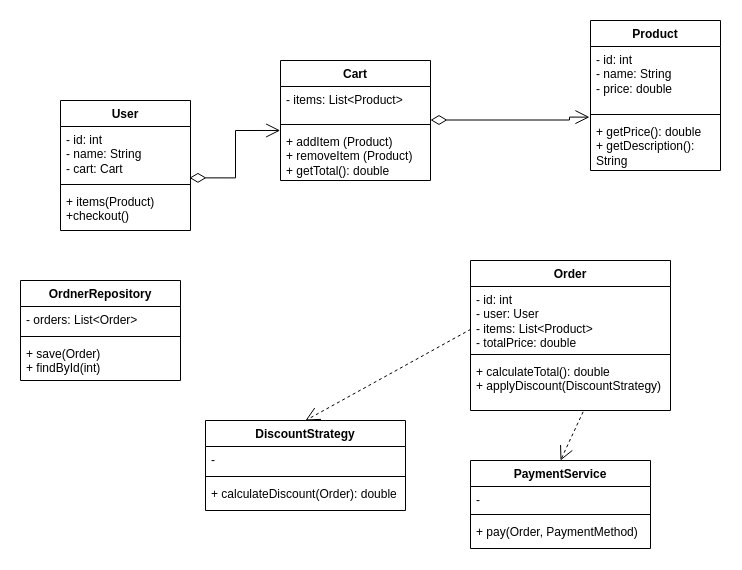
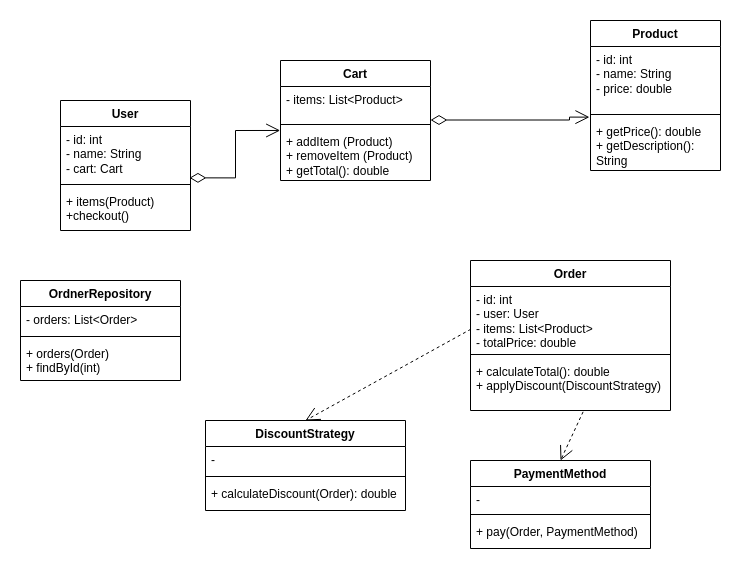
  <mxCell id="0" />
  <mxCell id="1" parent="0" />
  <mxCell id="2" value="Product" style="swimlane;fontStyle=1;align=center;verticalAlign=top;childLayout=stackLayout;horizontal=1;startSize=26;horizontalStack=0;resizeParent=1;resizeParentMax=0;resizeLast=0;collapsible=1;marginBottom=0;whiteSpace=wrap;html=1;" parent="1" vertex="1"><mxGeometry x="590" y="20" width="130" height="150" as="geometry" /></mxCell>
  <mxCell id="3" value="- id: int&lt;div&gt;- name: String&lt;/div&gt;&lt;div&gt;- price: double&lt;/div&gt;" style="text;strokeColor=none;fillColor=none;align=left;verticalAlign=top;spacingLeft=4;spacingRight=4;overflow=hidden;rotatable=0;points=[[0,0.5],[1,0.5]];portConstraint=eastwest;whiteSpace=wrap;html=1;" parent="2" vertex="1"><mxGeometry y="26" width="130" height="64" as="geometry" /></mxCell>
  <mxCell id="4" value="" style="line;strokeWidth=1;fillColor=none;align=left;verticalAlign=middle;spacingTop=-1;spacingLeft=3;spacingRight=3;rotatable=0;labelPosition=right;points=[];portConstraint=eastwest;strokeColor=inherit;" parent="2" vertex="1"><mxGeometry y="90" width="130" height="8" as="geometry" /></mxCell>
  <mxCell id="5" value="&lt;div&gt;&lt;span style=&quot;background-color: transparent; color: light-dark(rgb(0, 0, 0), rgb(255, 255, 255));&quot;&gt;+ getPrice(): double&lt;/span&gt;&lt;/div&gt;&lt;div&gt;&lt;span style=&quot;background-color: transparent; color: light-dark(rgb(0, 0, 0), rgb(255, 255, 255));&quot;&gt;+ getDescription(): String&lt;/span&gt;&lt;/div&gt;" style="text;strokeColor=none;fillColor=none;align=left;verticalAlign=top;spacingLeft=4;spacingRight=4;overflow=hidden;rotatable=0;points=[[0,0.5],[1,0.5]];portConstraint=eastwest;whiteSpace=wrap;html=1;" parent="2" vertex="1"><mxGeometry y="98" width="130" height="52" as="geometry" /></mxCell>
  <mxCell id="6" value="Cart" style="swimlane;fontStyle=1;align=center;verticalAlign=top;childLayout=stackLayout;horizontal=1;startSize=26;horizontalStack=0;resizeParent=1;resizeParentMax=0;resizeLast=0;collapsible=1;marginBottom=0;whiteSpace=wrap;html=1;" parent="1" vertex="1"><mxGeometry x="280" y="60" width="150" height="120" as="geometry" /></mxCell>
  <mxCell id="7" value="- items: List&amp;lt;Product&amp;gt;" style="text;strokeColor=none;fillColor=none;align=left;verticalAlign=top;spacingLeft=4;spacingRight=4;overflow=hidden;rotatable=0;points=[[0,0.5],[1,0.5]];portConstraint=eastwest;whiteSpace=wrap;html=1;" parent="6" vertex="1"><mxGeometry y="26" width="150" height="34" as="geometry" /></mxCell>
  <mxCell id="8" value="" style="line;strokeWidth=1;fillColor=none;align=left;verticalAlign=middle;spacingTop=-1;spacingLeft=3;spacingRight=3;rotatable=0;labelPosition=right;points=[];portConstraint=eastwest;strokeColor=inherit;" parent="6" vertex="1"><mxGeometry y="60" width="150" height="8" as="geometry" /></mxCell>
  <mxCell id="9" value="+ addItem (Product)&lt;div&gt;+ removeItem (Product)&lt;/div&gt;&lt;div&gt;+ getTotal(): double&lt;/div&gt;" style="text;strokeColor=none;fillColor=none;align=left;verticalAlign=top;spacingLeft=4;spacingRight=4;overflow=hidden;rotatable=0;points=[[0,0.5],[1,0.5]];portConstraint=eastwest;whiteSpace=wrap;html=1;" parent="6" vertex="1"><mxGeometry y="68" width="150" height="52" as="geometry" /></mxCell>
  <mxCell id="10" value="Order" style="swimlane;fontStyle=1;align=center;verticalAlign=top;childLayout=stackLayout;horizontal=1;startSize=26;horizontalStack=0;resizeParent=1;resizeParentMax=0;resizeLast=0;collapsible=1;marginBottom=0;whiteSpace=wrap;html=1;" parent="1" vertex="1"><mxGeometry x="470" y="260" width="200" height="150" as="geometry" /></mxCell>
  <mxCell id="11" value="&lt;div&gt;- id: int&amp;nbsp;&lt;/div&gt;&lt;div&gt;- user: User&lt;/div&gt;&lt;div&gt;- items: List&amp;lt;Product&amp;gt;&lt;/div&gt;&lt;div&gt;- totalPrice: double&lt;/div&gt;" style="text;strokeColor=none;fillColor=none;align=left;verticalAlign=top;spacingLeft=4;spacingRight=4;overflow=hidden;rotatable=0;points=[[0,0.5],[1,0.5]];portConstraint=eastwest;whiteSpace=wrap;html=1;" parent="10" vertex="1"><mxGeometry y="26" width="200" height="64" as="geometry" /></mxCell>
  <mxCell id="12" value="" style="line;strokeWidth=1;fillColor=none;align=left;verticalAlign=middle;spacingTop=-1;spacingLeft=3;spacingRight=3;rotatable=0;labelPosition=right;points=[];portConstraint=eastwest;strokeColor=inherit;" parent="10" vertex="1"><mxGeometry y="90" width="200" height="8" as="geometry" /></mxCell>
  <mxCell id="13" value="&lt;div&gt;+ calculateTotal(): double&lt;/div&gt;&lt;div&gt;+ applyDiscount(DiscountStrategy)&lt;/div&gt;" style="text;strokeColor=none;fillColor=none;align=left;verticalAlign=top;spacingLeft=4;spacingRight=4;overflow=hidden;rotatable=0;points=[[0,0.5],[1,0.5]];portConstraint=eastwest;whiteSpace=wrap;html=1;" parent="10" vertex="1"><mxGeometry y="98" width="200" height="52" as="geometry" /></mxCell>
  <mxCell id="14" value="User" style="swimlane;fontStyle=1;align=center;verticalAlign=top;childLayout=stackLayout;horizontal=1;startSize=26;horizontalStack=0;resizeParent=1;resizeParentMax=0;resizeLast=0;collapsible=1;marginBottom=0;whiteSpace=wrap;html=1;" parent="1" vertex="1"><mxGeometry x="60" y="100" width="130" height="130" as="geometry" /></mxCell>
  <mxCell id="15" value="&lt;div&gt;- id: int&lt;/div&gt;&lt;div&gt;- name: String&lt;/div&gt;&lt;div&gt;- cart: Cart&lt;/div&gt;" style="text;strokeColor=none;fillColor=none;align=left;verticalAlign=top;spacingLeft=4;spacingRight=4;overflow=hidden;rotatable=0;points=[[0,0.5],[1,0.5]];portConstraint=eastwest;whiteSpace=wrap;html=1;" parent="14" vertex="1"><mxGeometry y="26" width="130" height="54" as="geometry" /></mxCell>
  <mxCell id="16" value="" style="line;strokeWidth=1;fillColor=none;align=left;verticalAlign=middle;spacingTop=-1;spacingLeft=3;spacingRight=3;rotatable=0;labelPosition=right;points=[];portConstraint=eastwest;strokeColor=inherit;" parent="14" vertex="1"><mxGeometry y="80" width="130" height="8" as="geometry" /></mxCell>
  <mxCell id="17" value="&lt;div&gt;+ items(Product)&amp;nbsp;&lt;/div&gt;&lt;div&gt;+checkout()&lt;/div&gt;" style="text;strokeColor=none;fillColor=none;align=left;verticalAlign=top;spacingLeft=4;spacingRight=4;overflow=hidden;rotatable=0;points=[[0,0.5],[1,0.5]];portConstraint=eastwest;whiteSpace=wrap;html=1;" parent="14" vertex="1"><mxGeometry y="88" width="130" height="42" as="geometry" /></mxCell>
- <mxCell id="18" value="PaymentService" style="swimlane;fontStyle=1;align=center;verticalAlign=top;childLayout=stackLayout;horizontal=1;startSize=26;horizontalStack=0;resizeParent=1;resizeParentMax=0;resizeLast=0;collapsible=1;marginBottom=0;whiteSpace=wrap;html=1;" parent="1" vertex="1"><mxGeometry x="470" y="460" width="180" height="88" as="geometry" /></mxCell>
+ <mxCell id="18" value="PaymentMethod" style="swimlane;fontStyle=1;align=center;verticalAlign=top;childLayout=stackLayout;horizontal=1;startSize=26;horizontalStack=0;resizeParent=1;resizeParentMax=0;resizeLast=0;collapsible=1;marginBottom=0;whiteSpace=wrap;html=1;" parent="1" vertex="1"><mxGeometry x="470" y="460" width="180" height="88" as="geometry" /></mxCell>
  <mxCell id="19" value="-" style="text;strokeColor=none;fillColor=none;align=left;verticalAlign=top;spacingLeft=4;spacingRight=4;overflow=hidden;rotatable=0;points=[[0,0.5],[1,0.5]];portConstraint=eastwest;whiteSpace=wrap;html=1;" parent="18" vertex="1"><mxGeometry y="26" width="180" height="24" as="geometry" /></mxCell>
  <mxCell id="20" value="" style="line;strokeWidth=1;fillColor=none;align=left;verticalAlign=middle;spacingTop=-1;spacingLeft=3;spacingRight=3;rotatable=0;labelPosition=right;points=[];portConstraint=eastwest;strokeColor=inherit;" parent="18" vertex="1"><mxGeometry y="50" width="180" height="8" as="geometry" /></mxCell>
  <mxCell id="21" value="+ pay(Order, PaymentMethod)" style="text;strokeColor=none;fillColor=none;align=left;verticalAlign=top;spacingLeft=4;spacingRight=4;overflow=hidden;rotatable=0;points=[[0,0.5],[1,0.5]];portConstraint=eastwest;whiteSpace=wrap;html=1;" parent="18" vertex="1"><mxGeometry y="58" width="180" height="30" as="geometry" /></mxCell>
  <mxCell id="22" value="OrdnerRepository" style="swimlane;fontStyle=1;align=center;verticalAlign=top;childLayout=stackLayout;horizontal=1;startSize=26;horizontalStack=0;resizeParent=1;resizeParentMax=0;resizeLast=0;collapsible=1;marginBottom=0;whiteSpace=wrap;html=1;" parent="1" vertex="1"><mxGeometry x="20" y="280" width="160" height="100" as="geometry" /></mxCell>
  <mxCell id="23" value="&lt;div&gt;- orders: List&amp;lt;Order&amp;gt;&lt;/div&gt;&lt;div&gt;&lt;br&gt;&lt;/div&gt;" style="text;strokeColor=none;fillColor=none;align=left;verticalAlign=top;spacingLeft=4;spacingRight=4;overflow=hidden;rotatable=0;points=[[0,0.5],[1,0.5]];portConstraint=eastwest;whiteSpace=wrap;html=1;" parent="22" vertex="1"><mxGeometry y="26" width="160" height="26" as="geometry" /></mxCell>
  <mxCell id="24" value="" style="line;strokeWidth=1;fillColor=none;align=left;verticalAlign=middle;spacingTop=-1;spacingLeft=3;spacingRight=3;rotatable=0;labelPosition=right;points=[];portConstraint=eastwest;strokeColor=inherit;" parent="22" vertex="1"><mxGeometry y="52" width="160" height="8" as="geometry" /></mxCell>
- <mxCell id="25" value="&lt;div&gt;+ save(Order)&lt;/div&gt;&lt;div&gt;+ findById(int)&lt;/div&gt;" style="text;strokeColor=none;fillColor=none;align=left;verticalAlign=top;spacingLeft=4;spacingRight=4;overflow=hidden;rotatable=0;points=[[0,0.5],[1,0.5]];portConstraint=eastwest;whiteSpace=wrap;html=1;" parent="22" vertex="1"><mxGeometry y="60" width="160" height="40" as="geometry" /></mxCell>
+ <mxCell id="25" value="&lt;div&gt;+ orders(Order)&lt;/div&gt;&lt;div&gt;+ findById(int)&lt;/div&gt;" style="text;strokeColor=none;fillColor=none;align=left;verticalAlign=top;spacingLeft=4;spacingRight=4;overflow=hidden;rotatable=0;points=[[0,0.5],[1,0.5]];portConstraint=eastwest;whiteSpace=wrap;html=1;" parent="22" vertex="1"><mxGeometry y="60" width="160" height="40" as="geometry" /></mxCell>
  <mxCell id="26" value="DiscountStrategy" style="swimlane;fontStyle=1;align=center;verticalAlign=top;childLayout=stackLayout;horizontal=1;startSize=26;horizontalStack=0;resizeParent=1;resizeParentMax=0;resizeLast=0;collapsible=1;marginBottom=0;whiteSpace=wrap;html=1;" parent="1" vertex="1"><mxGeometry x="205" y="420" width="200" height="90" as="geometry" /></mxCell>
  <mxCell id="27" value="-" style="text;strokeColor=none;fillColor=none;align=left;verticalAlign=top;spacingLeft=4;spacingRight=4;overflow=hidden;rotatable=0;points=[[0,0.5],[1,0.5]];portConstraint=eastwest;whiteSpace=wrap;html=1;" parent="26" vertex="1"><mxGeometry y="26" width="200" height="26" as="geometry" /></mxCell>
  <mxCell id="28" value="" style="line;strokeWidth=1;fillColor=none;align=left;verticalAlign=middle;spacingTop=-1;spacingLeft=3;spacingRight=3;rotatable=0;labelPosition=right;points=[];portConstraint=eastwest;strokeColor=inherit;" parent="26" vertex="1"><mxGeometry y="52" width="200" height="8" as="geometry" /></mxCell>
  <mxCell id="29" value="+ calculateDiscount(Order): double" style="text;strokeColor=none;fillColor=none;align=left;verticalAlign=top;spacingLeft=4;spacingRight=4;overflow=hidden;rotatable=0;points=[[0,0.5],[1,0.5]];portConstraint=eastwest;whiteSpace=wrap;html=1;" parent="26" vertex="1"><mxGeometry y="60" width="200" height="30" as="geometry" /></mxCell>
  <mxCell id="30" value="" style="endArrow=open;html=1;endSize=12;startArrow=diamondThin;startSize=14;startFill=0;edgeStyle=orthogonalEdgeStyle;align=left;verticalAlign=bottom;rounded=0;exitX=0.992;exitY=0.951;exitDx=0;exitDy=0;exitPerimeter=0;entryX=-0.002;entryY=0.038;entryDx=0;entryDy=0;entryPerimeter=0;" parent="1" source="15" target="9" edge="1"><mxGeometry x="-1" y="3" relative="1" as="geometry"><mxPoint x="205" y="164.5" as="sourcePoint" /><mxPoint x="310" y="177" as="targetPoint" /></mxGeometry></mxCell>
  <mxCell id="31" value="" style="endArrow=open;html=1;endSize=12;startArrow=diamondThin;startSize=14;startFill=0;edgeStyle=orthogonalEdgeStyle;align=left;verticalAlign=bottom;rounded=0;entryX=-0.008;entryY=-0.026;entryDx=0;entryDy=0;entryPerimeter=0;" parent="1" target="5" edge="1"><mxGeometry x="-1" y="3" relative="1" as="geometry"><mxPoint x="430" y="119.5" as="sourcePoint" /><mxPoint x="590" y="119.5" as="targetPoint" /><Array as="points"><mxPoint x="569" y="120" /></Array></mxGeometry></mxCell>
  <mxCell id="32" value="" style="endArrow=open;endSize=12;dashed=1;html=1;rounded=0;exitX=0.002;exitY=0.667;exitDx=0;exitDy=0;exitPerimeter=0;entryX=0.5;entryY=0;entryDx=0;entryDy=0;" parent="1" source="11" target="26" edge="1"><mxGeometry width="160" relative="1" as="geometry"><mxPoint x="70" y="430" as="sourcePoint" /><mxPoint x="230" y="430" as="targetPoint" /></mxGeometry></mxCell>
  <mxCell id="33" value="" style="endArrow=open;endSize=12;dashed=1;html=1;rounded=0;exitX=0.563;exitY=1.026;exitDx=0;exitDy=0;exitPerimeter=0;entryX=0.5;entryY=0;entryDx=0;entryDy=0;" parent="1" source="13" target="18" edge="1"><mxGeometry width="160" relative="1" as="geometry"><mxPoint x="645" y="420" as="sourcePoint" /><mxPoint x="480" y="511" as="targetPoint" /></mxGeometry></mxCell>
